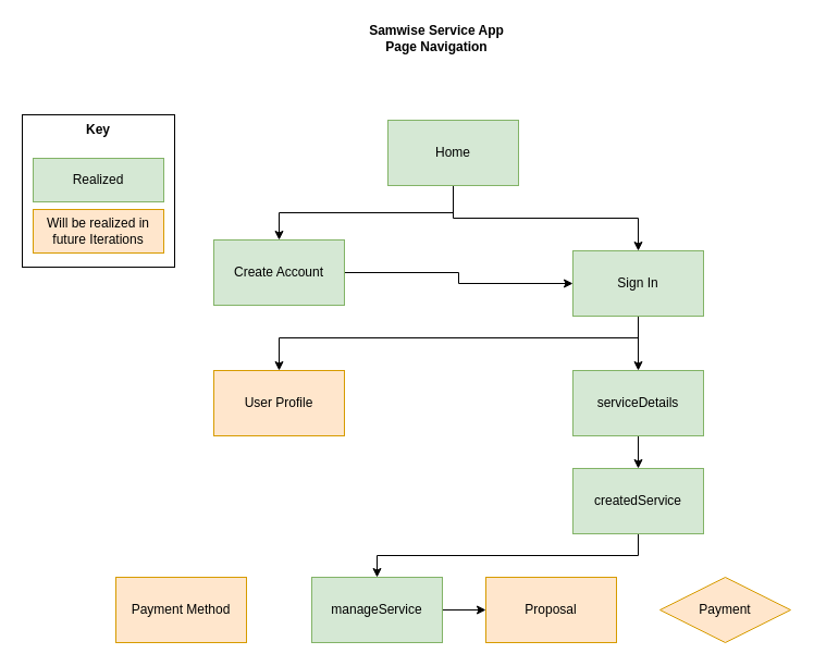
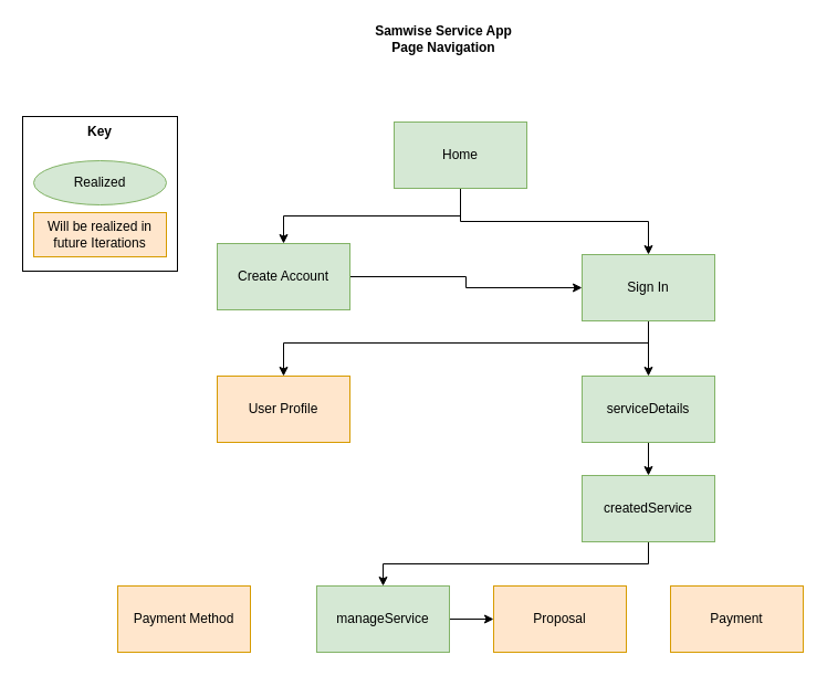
  <mxCell id="0" />
  <mxCell id="1" parent="0" />
  <mxCell id="2" style="edgeStyle=orthogonalEdgeStyle;rounded=0;orthogonalLoop=1;jettySize=auto;html=1;exitX=0.5;exitY=1;exitDx=0;exitDy=0;" edge="1" parent="1" source="4" target="6"><mxGeometry relative="1" as="geometry" /></mxCell>
  <mxCell id="3" style="edgeStyle=orthogonalEdgeStyle;rounded=0;orthogonalLoop=1;jettySize=auto;html=1;exitX=0.5;exitY=1;exitDx=0;exitDy=0;entryX=0.5;entryY=0;entryDx=0;entryDy=0;" edge="1" parent="1" source="4" target="9"><mxGeometry relative="1" as="geometry" /></mxCell>
  <mxCell id="4" value="Home" style="rounded=0;whiteSpace=wrap;html=1;fillColor=#d5e8d4;strokeColor=#82b366;" vertex="1" parent="1"><mxGeometry x="356" y="110" width="120" height="60" as="geometry" /></mxCell>
  <mxCell id="5" style="edgeStyle=orthogonalEdgeStyle;rounded=0;orthogonalLoop=1;jettySize=auto;html=1;exitX=1;exitY=0.5;exitDx=0;exitDy=0;entryX=0;entryY=0.5;entryDx=0;entryDy=0;" edge="1" parent="1" source="6" target="9"><mxGeometry relative="1" as="geometry" /></mxCell>
  <mxCell id="6" value="Create Account" style="rounded=0;whiteSpace=wrap;html=1;fillColor=#d5e8d4;strokeColor=#82b366;" vertex="1" parent="1"><mxGeometry x="196" y="220" width="120" height="60" as="geometry" /></mxCell>
  <mxCell id="7" style="edgeStyle=orthogonalEdgeStyle;rounded=0;orthogonalLoop=1;jettySize=auto;html=1;exitX=0.5;exitY=1;exitDx=0;exitDy=0;entryX=0.5;entryY=0;entryDx=0;entryDy=0;" edge="1" parent="1" source="9" target="11"><mxGeometry relative="1" as="geometry" /></mxCell>
  <mxCell id="8" style="edgeStyle=orthogonalEdgeStyle;rounded=0;orthogonalLoop=1;jettySize=auto;html=1;entryX=0.5;entryY=0;entryDx=0;entryDy=0;" edge="1" parent="1" source="9" target="14"><mxGeometry relative="1" as="geometry"><Array as="points"><mxPoint x="586" y="310" /><mxPoint x="256" y="310" /></Array></mxGeometry></mxCell>
  <mxCell id="9" value="Sign In" style="rounded=0;whiteSpace=wrap;html=1;fillColor=#d5e8d4;strokeColor=#82b366;" vertex="1" parent="1"><mxGeometry x="526" y="230" width="120" height="60" as="geometry" /></mxCell>
  <mxCell id="10" style="edgeStyle=orthogonalEdgeStyle;rounded=0;orthogonalLoop=1;jettySize=auto;html=1;exitX=0.5;exitY=1;exitDx=0;exitDy=0;entryX=0.5;entryY=0;entryDx=0;entryDy=0;" edge="1" parent="1" source="11" target="13"><mxGeometry relative="1" as="geometry" /></mxCell>
  <mxCell id="11" value="serviceDetails" style="rounded=0;whiteSpace=wrap;html=1;fillColor=#d5e8d4;strokeColor=#82b366;" vertex="1" parent="1"><mxGeometry x="526" y="340" width="120" height="60" as="geometry" /></mxCell>
  <mxCell id="12" style="edgeStyle=orthogonalEdgeStyle;rounded=0;orthogonalLoop=1;jettySize=auto;html=1;exitX=0.5;exitY=1;exitDx=0;exitDy=0;entryX=0.5;entryY=0;entryDx=0;entryDy=0;" edge="1" parent="1" source="13" target="17"><mxGeometry relative="1" as="geometry" /></mxCell>
  <mxCell id="13" value="createdService" style="rounded=0;whiteSpace=wrap;html=1;fillColor=#d5e8d4;strokeColor=#82b366;" vertex="1" parent="1"><mxGeometry x="526" y="430" width="120" height="60" as="geometry" /></mxCell>
  <mxCell id="14" value="User Profile" style="rounded=0;whiteSpace=wrap;html=1;fillColor=#ffe6cc;strokeColor=#d79b00;" vertex="1" parent="1"><mxGeometry x="196" y="340" width="120" height="60" as="geometry" /></mxCell>
  <mxCell id="15" value="Payment Method" style="rounded=0;whiteSpace=wrap;html=1;fillColor=#ffe6cc;strokeColor=#d79b00;" vertex="1" parent="1"><mxGeometry x="106" y="530" width="120" height="60" as="geometry" /></mxCell>
  <mxCell id="16" style="edgeStyle=orthogonalEdgeStyle;rounded=0;orthogonalLoop=1;jettySize=auto;html=1;exitX=1;exitY=0.5;exitDx=0;exitDy=0;" edge="1" parent="1" source="17" target="18"><mxGeometry relative="1" as="geometry" /></mxCell>
  <mxCell id="17" value="manageService" style="rounded=0;whiteSpace=wrap;html=1;fillColor=#d5e8d4;strokeColor=#82b366;" vertex="1" parent="1"><mxGeometry x="286" y="530" width="120" height="60" as="geometry" /></mxCell>
  <mxCell id="18" value="Proposal" style="rounded=0;whiteSpace=wrap;html=1;fillColor=#ffe6cc;strokeColor=#d79b00;" vertex="1" parent="1"><mxGeometry x="446" y="530" width="120" height="60" as="geometry" /></mxCell>
- <mxCell id="19" value="Payment" style="rhombus;whiteSpace=wrap;html=1;fillColor=#ffe6cc;strokeColor=#d79b00;" vertex="1" parent="1"><mxGeometry x="606" y="530" width="120" height="60" as="geometry" /></mxCell>
+ <mxCell id="19" value="Payment" style="rounded=0;whiteSpace=wrap;html=1;fillColor=#ffe6cc;strokeColor=#d79b00;" vertex="1" parent="1"><mxGeometry x="606" y="530" width="120" height="60" as="geometry" /></mxCell>
  <mxCell id="20" value="&lt;b&gt;Samwise Service App&lt;br&gt;Page Navigation&lt;/b&gt;" style="text;html=1;strokeColor=none;fillColor=none;align=center;verticalAlign=middle;whiteSpace=wrap;rounded=0;" vertex="1" parent="1"><mxGeometry x="256" y="20" width="290" height="30" as="geometry" /></mxCell>
  <mxCell id="21" value="Key" style="rounded=0;whiteSpace=wrap;html=1;horizontal=1;verticalAlign=top;fontStyle=1" vertex="1" parent="1"><mxGeometry x="20" y="105" width="140" height="140" as="geometry" /></mxCell>
  <mxCell id="22" value="Will be realized in future Iterations" style="rounded=0;whiteSpace=wrap;html=1;fillColor=#ffe6cc;strokeColor=#d79b00;" vertex="1" parent="1"><mxGeometry x="30" y="192" width="120" height="40" as="geometry" /></mxCell>
- <mxCell id="23" value="Realized" style="rounded=0;whiteSpace=wrap;html=1;fillColor=#d5e8d4;strokeColor=#82b366;" vertex="1" parent="1"><mxGeometry x="30" y="145" width="120" height="40" as="geometry" /></mxCell>
+ <mxCell id="23" value="Realized" style="ellipse;whiteSpace=wrap;html=1;fillColor=#d5e8d4;strokeColor=#82b366;" vertex="1" parent="1"><mxGeometry x="30" y="145" width="120" height="40" as="geometry" /></mxCell>
